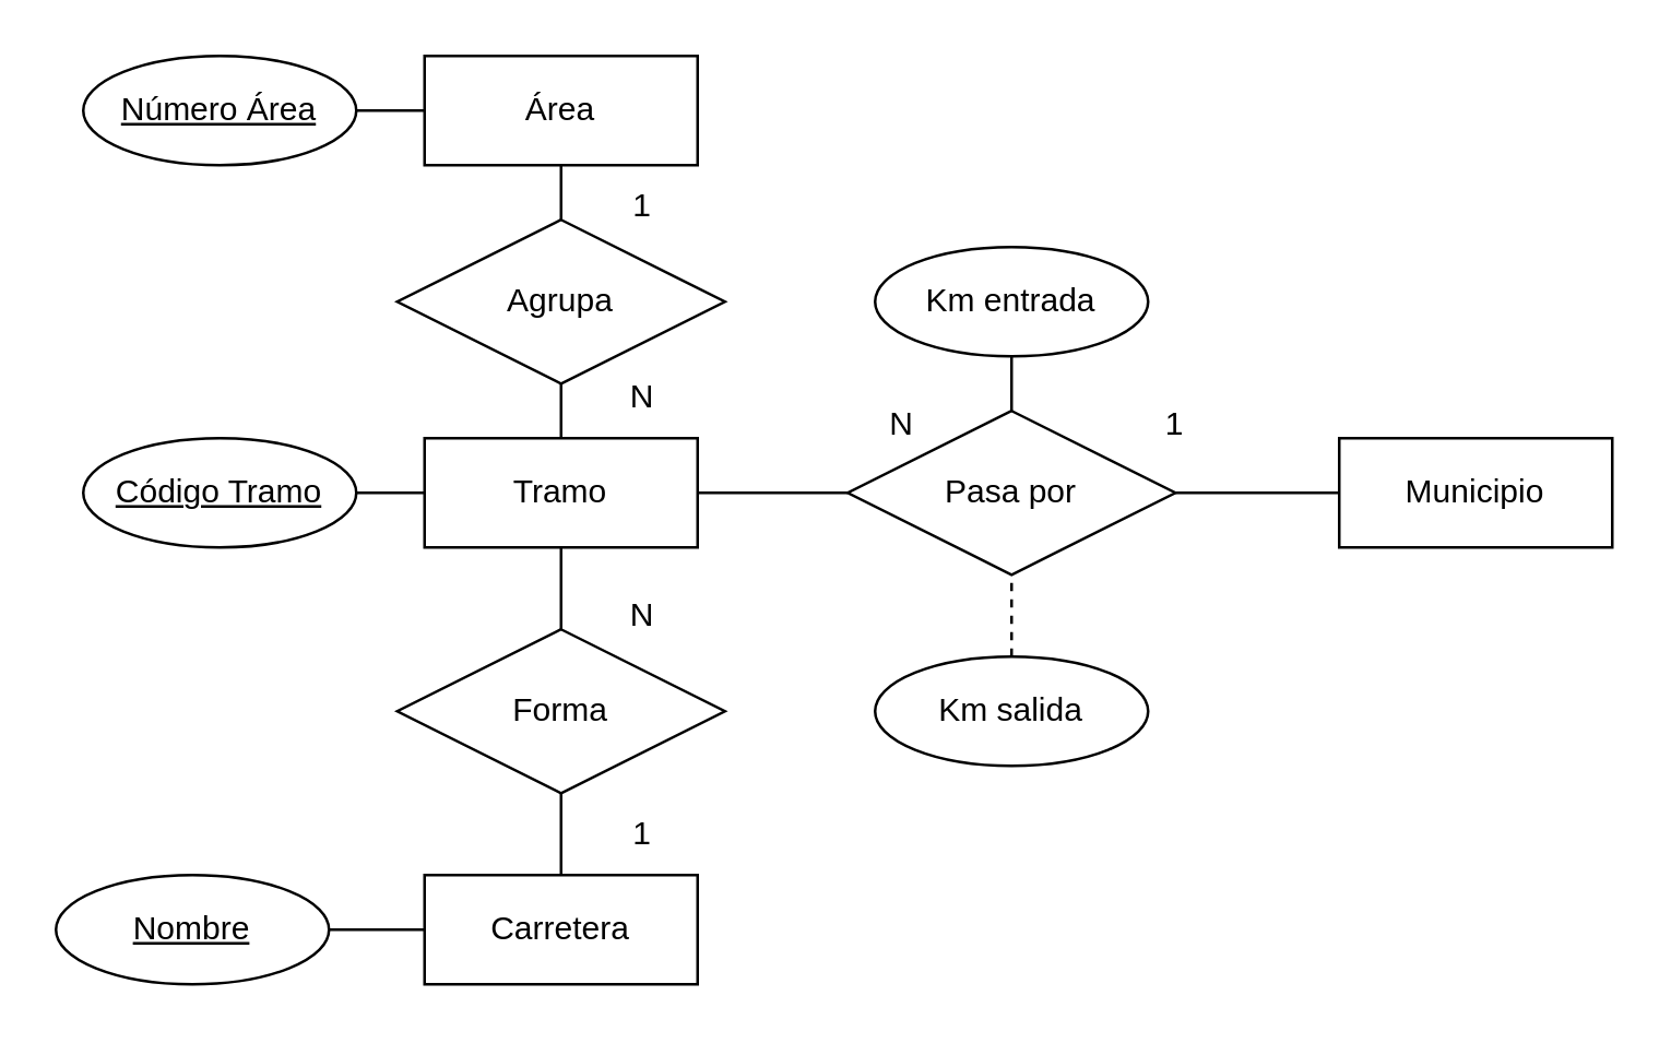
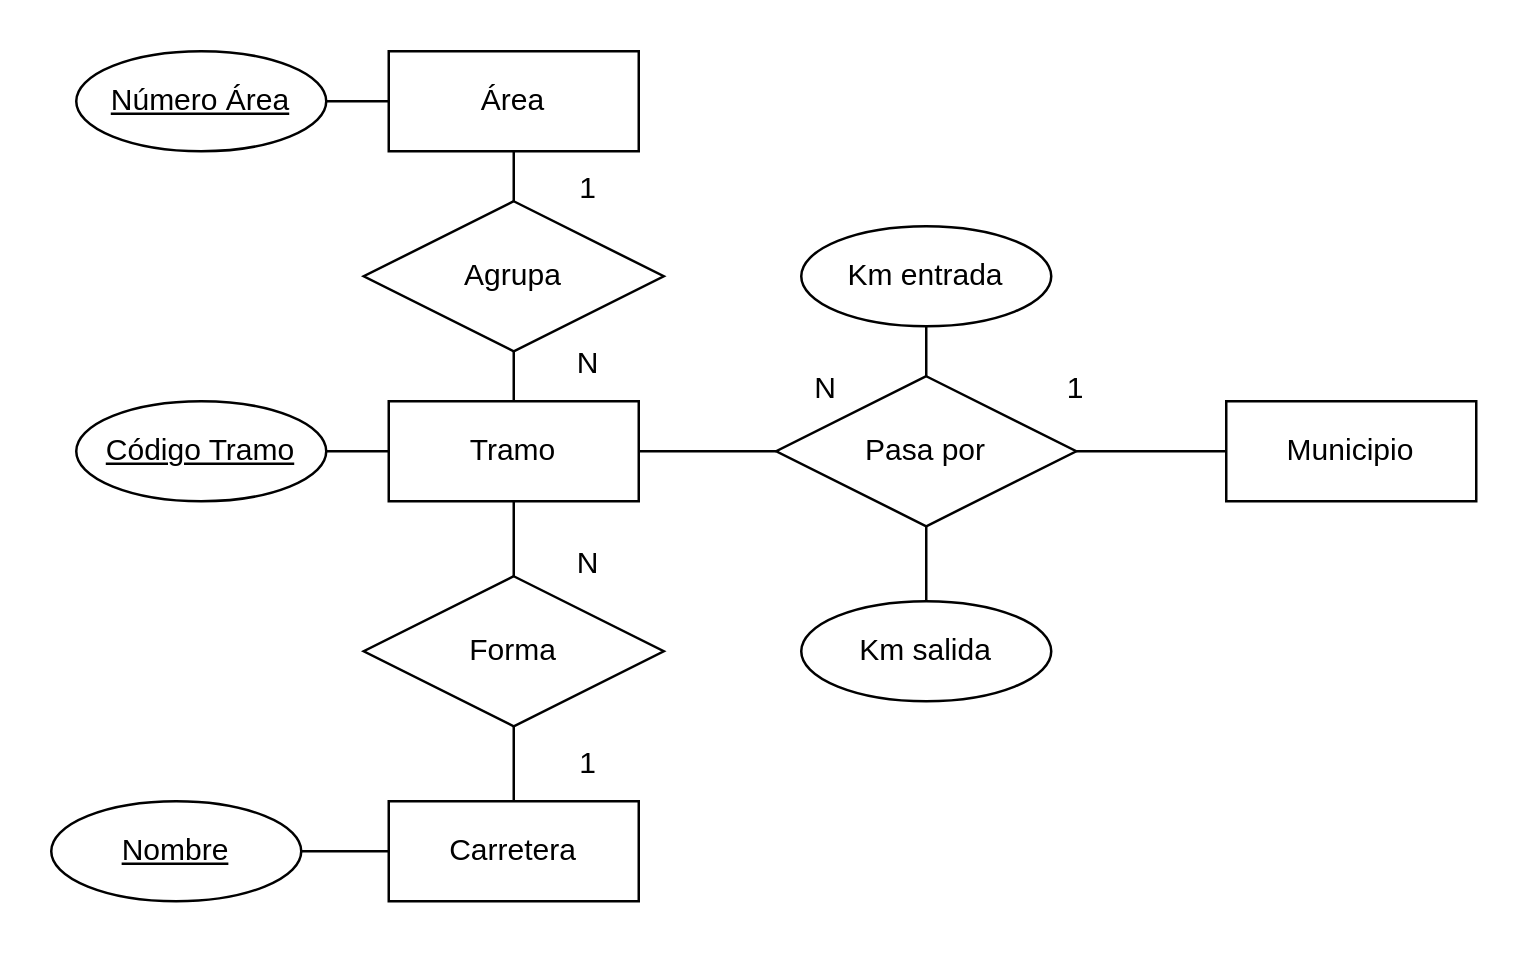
  <mxCell id="0" />
  <mxCell id="1" parent="0" />
  <mxCell id="2" value="Tramo" style="whiteSpace=wrap;html=1;align=center;" vertex="1" parent="1"><mxGeometry x="155" y="160" width="100" height="40" as="geometry" /></mxCell>
  <mxCell id="3" value="Carretera" style="whiteSpace=wrap;html=1;align=center;" vertex="1" parent="1"><mxGeometry x="155" y="320" width="100" height="40" as="geometry" /></mxCell>
  <mxCell id="4" value="Área" style="whiteSpace=wrap;html=1;align=center;" vertex="1" parent="1"><mxGeometry x="155" y="20" width="100" height="40" as="geometry" /></mxCell>
  <mxCell id="5" value="Municipio" style="whiteSpace=wrap;html=1;align=center;" vertex="1" parent="1"><mxGeometry x="490" y="160" width="100" height="40" as="geometry" /></mxCell>
  <mxCell id="6" value="Forma" style="shape=rhombus;perimeter=rhombusPerimeter;whiteSpace=wrap;html=1;align=center;" vertex="1" parent="1"><mxGeometry x="145" y="230" width="120" height="60" as="geometry" /></mxCell>
  <mxCell id="7" value="Agrupa" style="shape=rhombus;perimeter=rhombusPerimeter;whiteSpace=wrap;html=1;align=center;" vertex="1" parent="1"><mxGeometry x="145" y="80" width="120" height="60" as="geometry" /></mxCell>
  <mxCell id="8" value="Pasa por" style="shape=rhombus;perimeter=rhombusPerimeter;whiteSpace=wrap;html=1;align=center;" vertex="1" parent="1"><mxGeometry x="310" y="150" width="120" height="60" as="geometry" /></mxCell>
  <mxCell id="9" value="" style="endArrow=none;html=1;rounded=0;entryX=0.5;entryY=1;entryDx=0;entryDy=0;" edge="1" parent="1" target="4"><mxGeometry width="50" height="50" relative="1" as="geometry"><mxPoint x="205" y="80" as="sourcePoint" /><mxPoint x="300" y="240" as="targetPoint" /></mxGeometry></mxCell>
  <mxCell id="10" value="" style="endArrow=none;html=1;rounded=0;entryX=0.5;entryY=1;entryDx=0;entryDy=0;" edge="1" parent="1" source="2" target="7"><mxGeometry width="50" height="50" relative="1" as="geometry"><mxPoint x="250" y="290" as="sourcePoint" /><mxPoint x="300" y="240" as="targetPoint" /></mxGeometry></mxCell>
  <mxCell id="11" value="" style="endArrow=none;html=1;rounded=0;entryX=0.5;entryY=1;entryDx=0;entryDy=0;exitX=0.5;exitY=0;exitDx=0;exitDy=0;" edge="1" parent="1" source="6" target="2"><mxGeometry width="50" height="50" relative="1" as="geometry"><mxPoint x="250" y="290" as="sourcePoint" /><mxPoint x="300" y="240" as="targetPoint" /></mxGeometry></mxCell>
  <mxCell id="12" value="" style="endArrow=none;html=1;rounded=0;entryX=0.5;entryY=1;entryDx=0;entryDy=0;exitX=0.5;exitY=0;exitDx=0;exitDy=0;" edge="1" parent="1" source="3" target="6"><mxGeometry width="50" height="50" relative="1" as="geometry"><mxPoint x="250" y="290" as="sourcePoint" /><mxPoint x="300" y="240" as="targetPoint" /></mxGeometry></mxCell>
  <mxCell id="13" value="" style="endArrow=none;html=1;rounded=0;entryX=1;entryY=0.5;entryDx=0;entryDy=0;exitX=0;exitY=0.5;exitDx=0;exitDy=0;" edge="1" parent="1" source="8" target="2"><mxGeometry width="50" height="50" relative="1" as="geometry"><mxPoint x="250" y="290" as="sourcePoint" /><mxPoint x="300" y="240" as="targetPoint" /></mxGeometry></mxCell>
  <mxCell id="14" value="" style="endArrow=none;html=1;rounded=0;entryX=0;entryY=0.5;entryDx=0;entryDy=0;exitX=1;exitY=0.5;exitDx=0;exitDy=0;" edge="1" parent="1" source="8" target="5"><mxGeometry width="50" height="50" relative="1" as="geometry"><mxPoint x="250" y="290" as="sourcePoint" /><mxPoint x="300" y="240" as="targetPoint" /></mxGeometry></mxCell>
  <mxCell id="15" value="Km entrada" style="ellipse;whiteSpace=wrap;html=1;align=center;" vertex="1" parent="1"><mxGeometry x="320" y="90" width="100" height="40" as="geometry" /></mxCell>
  <mxCell id="16" value="Km salida" style="ellipse;whiteSpace=wrap;html=1;align=center;" vertex="1" parent="1"><mxGeometry x="320" y="240" width="100" height="40" as="geometry" /></mxCell>
  <mxCell id="17" value="" style="endArrow=none;html=1;rounded=0;entryX=0.5;entryY=1;entryDx=0;entryDy=0;exitX=0.5;exitY=0;exitDx=0;exitDy=0;" edge="1" parent="1" source="8" target="15"><mxGeometry width="50" height="50" relative="1" as="geometry"><mxPoint x="250" y="290" as="sourcePoint" /><mxPoint x="300" y="240" as="targetPoint" /></mxGeometry></mxCell>
- <mxCell id="18" value="" style="endArrow=none;html=1;rounded=0;entryX=0.5;entryY=1;entryDx=0;entryDy=0;exitX=0.5;exitY=0;exitDx=0;exitDy=0;dashed=1;" edge="1" parent="1" source="16" target="8"><mxGeometry width="50" height="50" relative="1" as="geometry"><mxPoint x="250" y="290" as="sourcePoint" /><mxPoint x="300" y="240" as="targetPoint" /></mxGeometry></mxCell>
+ <mxCell id="18" value="" style="endArrow=none;html=1;rounded=0;entryX=0.5;entryY=1;entryDx=0;entryDy=0;exitX=0.5;exitY=0;exitDx=0;exitDy=0;" edge="1" parent="1" source="16" target="8"><mxGeometry width="50" height="50" relative="1" as="geometry"><mxPoint x="250" y="290" as="sourcePoint" /><mxPoint x="300" y="240" as="targetPoint" /></mxGeometry></mxCell>
  <mxCell id="19" value="" style="endArrow=none;html=1;rounded=0;exitX=0;exitY=0.5;exitDx=0;exitDy=0;entryX=1;entryY=0.5;entryDx=0;entryDy=0;" edge="1" parent="1" source="3"><mxGeometry width="50" height="50" relative="1" as="geometry"><mxPoint x="250" y="290" as="sourcePoint" /><mxPoint x="100" y="340" as="targetPoint" /></mxGeometry></mxCell>
  <mxCell id="20" value="Nombre" style="ellipse;whiteSpace=wrap;html=1;align=center;fontStyle=4;" vertex="1" parent="1"><mxGeometry x="20" y="320" width="100" height="40" as="geometry" /></mxCell>
  <mxCell id="21" value="Número Área" style="ellipse;whiteSpace=wrap;html=1;align=center;fontStyle=4;" vertex="1" parent="1"><mxGeometry x="30" y="20" width="100" height="40" as="geometry" /></mxCell>
  <mxCell id="22" value="Código Tramo" style="ellipse;whiteSpace=wrap;html=1;align=center;fontStyle=4;" vertex="1" parent="1"><mxGeometry x="30" y="160" width="100" height="40" as="geometry" /></mxCell>
  <mxCell id="23" value="" style="endArrow=none;html=1;rounded=0;entryX=0;entryY=0.5;entryDx=0;entryDy=0;exitX=1;exitY=0.5;exitDx=0;exitDy=0;" edge="1" parent="1" source="22" target="2"><mxGeometry width="50" height="50" relative="1" as="geometry"><mxPoint x="250" y="290" as="sourcePoint" /><mxPoint x="300" y="240" as="targetPoint" /></mxGeometry></mxCell>
  <mxCell id="24" value="" style="endArrow=none;html=1;rounded=0;entryX=0;entryY=0.5;entryDx=0;entryDy=0;exitX=1;exitY=0.5;exitDx=0;exitDy=0;" edge="1" parent="1" source="21" target="4"><mxGeometry width="50" height="50" relative="1" as="geometry"><mxPoint x="250" y="290" as="sourcePoint" /><mxPoint x="300" y="240" as="targetPoint" /></mxGeometry></mxCell>
  <mxCell id="25" value="1" style="text;html=1;strokeColor=none;fillColor=none;align=center;verticalAlign=middle;whiteSpace=wrap;rounded=0;" vertex="1" parent="1"><mxGeometry x="205" y="60" width="60" height="30" as="geometry" /></mxCell>
  <mxCell id="26" value="N" style="text;html=1;strokeColor=none;fillColor=none;align=center;verticalAlign=middle;whiteSpace=wrap;rounded=0;" vertex="1" parent="1"><mxGeometry x="205" y="130" width="60" height="30" as="geometry" /></mxCell>
  <mxCell id="27" value="N" style="text;html=1;strokeColor=none;fillColor=none;align=center;verticalAlign=middle;whiteSpace=wrap;rounded=0;" vertex="1" parent="1"><mxGeometry x="205" y="210" width="60" height="30" as="geometry" /></mxCell>
  <mxCell id="28" value="1" style="text;html=1;strokeColor=none;fillColor=none;align=center;verticalAlign=middle;whiteSpace=wrap;rounded=0;" vertex="1" parent="1"><mxGeometry x="205" y="290" width="60" height="30" as="geometry" /></mxCell>
  <mxCell id="29" value="N" style="text;html=1;strokeColor=none;fillColor=none;align=center;verticalAlign=middle;whiteSpace=wrap;rounded=0;" vertex="1" parent="1"><mxGeometry x="300" y="140" width="60" height="30" as="geometry" /></mxCell>
  <mxCell id="30" value="1" style="text;html=1;strokeColor=none;fillColor=none;align=center;verticalAlign=middle;whiteSpace=wrap;rounded=0;" vertex="1" parent="1"><mxGeometry x="400" y="140" width="60" height="30" as="geometry" /></mxCell>
